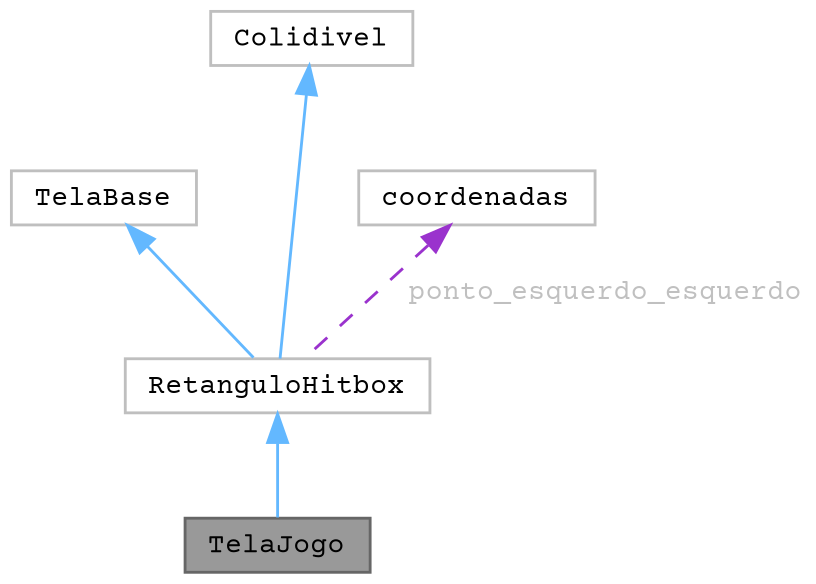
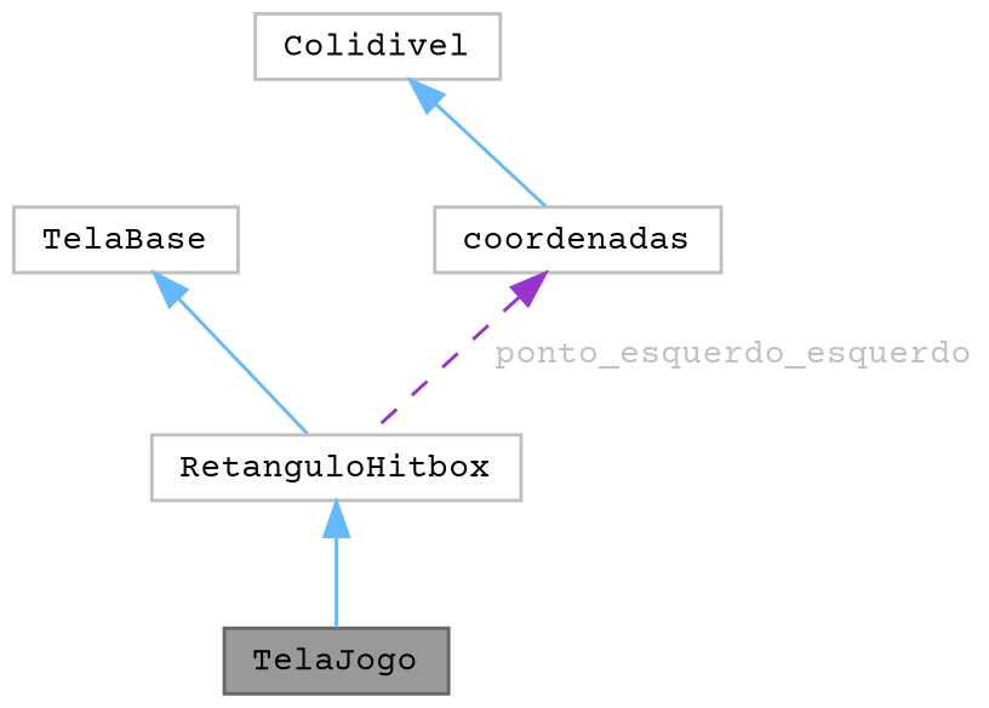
  digraph {
    fontname="Courier Prime"
    node [color=grey75 fillcolor=white fontname="Courier Prime" fontsize=10 shape=box style=filled]
    edge [color=steelblue1 dir=back fontname="Courier Prime" fontsize=10 labelfontname=Helvetica labelfontsize=10 style=solid]
    n1 [color=gray40 fillcolor=grey60 fontcolor=black height=0.2 label=TelaJogo width=0.4]
    n2 [height=0.2 label=TelaBase width=0.4]
    n3 [height=0.2 label=RetanguloHitbox width=0.4]
    n4 [height=0.2 label=Colidivel width=0.4]
    n5 [height=0.2 label=coordenadas width=0.4]
    n2 -> n3
    n3 -> n1
-   n4 -> n3
+   n4 -> n5
    n5 -> n3 [color=darkorchid3 fontcolor=grey label=" ponto_esquerdo_esquerdo" style=dashed]
  }
